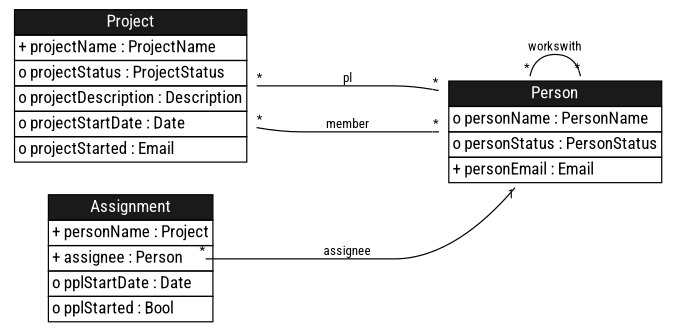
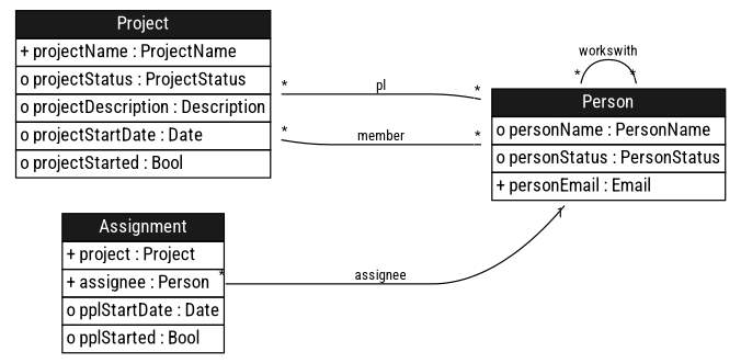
  digraph {
    bgcolor=white
    fontname="Roboto Condensed"
    rankdir=LR
    node [color=purple fontname="Roboto Condensed" shape=plaintext]
    edge [arrowhead=onone fontname="Roboto Condensed" fontsize=11 headlabel="*" labelfloat=true minlen=4 taillabel="*"]
-   n1 [height=1.8611 label=<<TABLE BGCOLOR="white" COLOR="black" BORDER="0" CELLBORDER="1" CELLSPACING="0"><TR><TD BGCOLOR="gray10" COLOR="black"><FONT COLOR="white">Project</FONT></TD></TR><TR><TD ALIGN="LEFT" PORT="projectName">+ projectName : ProjectName</TD></TR><TR><TD ALIGN="LEFT" PORT="projectStatus">o projectStatus : ProjectStatus</TD></TR><TR><TD ALIGN="LEFT" PORT="projectDescription">o projectDescription : Description</TD></TR><TR><TD ALIGN="LEFT" PORT="projectStartDate">o projectStartDate : Date</TD></TR><TR><TD ALIGN="LEFT" PORT="projectStarted">o projectStarted : Email</TD></TR></TABLE>> width=2.8889]
+   n1 [height=1.8611 label=<<TABLE BGCOLOR="white" COLOR="black" BORDER="0" CELLBORDER="1" CELLSPACING="0"><TR><TD BGCOLOR="gray10" COLOR="black"><FONT COLOR="white">Project</FONT></TD></TR><TR><TD ALIGN="LEFT" PORT="projectName">+ projectName : ProjectName</TD></TR><TR><TD ALIGN="LEFT" PORT="projectStatus">o projectStatus : ProjectStatus</TD></TR><TR><TD ALIGN="LEFT" PORT="projectDescription">o projectDescription : Description</TD></TR><TR><TD ALIGN="LEFT" PORT="projectStartDate">o projectStartDate : Date</TD></TR><TR><TD ALIGN="LEFT" PORT="projectStarted">o projectStarted : Bool</TD></TR></TABLE>> width=2.8889]
    n2 [height=1.2778 label=<<TABLE BGCOLOR="white" COLOR="black" BORDER="0" CELLBORDER="1" CELLSPACING="0"><TR><TD BGCOLOR="gray10" COLOR="black"><FONT COLOR="white">Person</FONT></TD></TR><TR><TD ALIGN="LEFT" PORT="personName">o personName : PersonName</TD></TR><TR><TD ALIGN="LEFT" PORT="personStatus">o personStatus : PersonStatus</TD></TR><TR><TD ALIGN="LEFT" PORT="personEmail">+ personEmail : Email</TD></TR></TABLE>> width=2.5417]
-   n3 [height=1.5694 label=<<TABLE BGCOLOR="white" COLOR="black" BORDER="0" CELLBORDER="1" CELLSPACING="0"><TR><TD BGCOLOR="gray10" COLOR="black"><FONT COLOR="white">Assignment</FONT></TD></TR><TR><TD ALIGN="LEFT" PORT="project">+ personName : Project</TD></TR><TR><TD ALIGN="LEFT" PORT="assignee">+ assignee : Person</TD></TR><TR><TD ALIGN="LEFT" PORT="pplStartDate">o pplStartDate : Date</TD></TR><TR><TD ALIGN="LEFT" PORT="pplStarted">o pplStarted : Bool</TD></TR></TABLE>> width=1.9167]
+   n3 [height=1.5694 label=<<TABLE BGCOLOR="white" COLOR="black" BORDER="0" CELLBORDER="1" CELLSPACING="0"><TR><TD BGCOLOR="gray10" COLOR="black"><FONT COLOR="white">Assignment</FONT></TD></TR><TR><TD ALIGN="LEFT" PORT="project">+ project : Project</TD></TR><TR><TD ALIGN="LEFT" PORT="assignee">+ assignee : Person</TD></TR><TR><TD ALIGN="LEFT" PORT="pplStartDate">o pplStartDate : Date</TD></TR><TR><TD ALIGN="LEFT" PORT="pplStarted">o pplStarted : Bool</TD></TR></TABLE>> width=1.9167]
    n1 -> n2 [label=pl tailport=pl]
    n1 -> n2 [label=member tailport=member]
    n2 -> n2 [label=workswith tailport=workswith]
    n3 -> n2 [headlabel=1 label=assignee tailport=assignee]
  }
